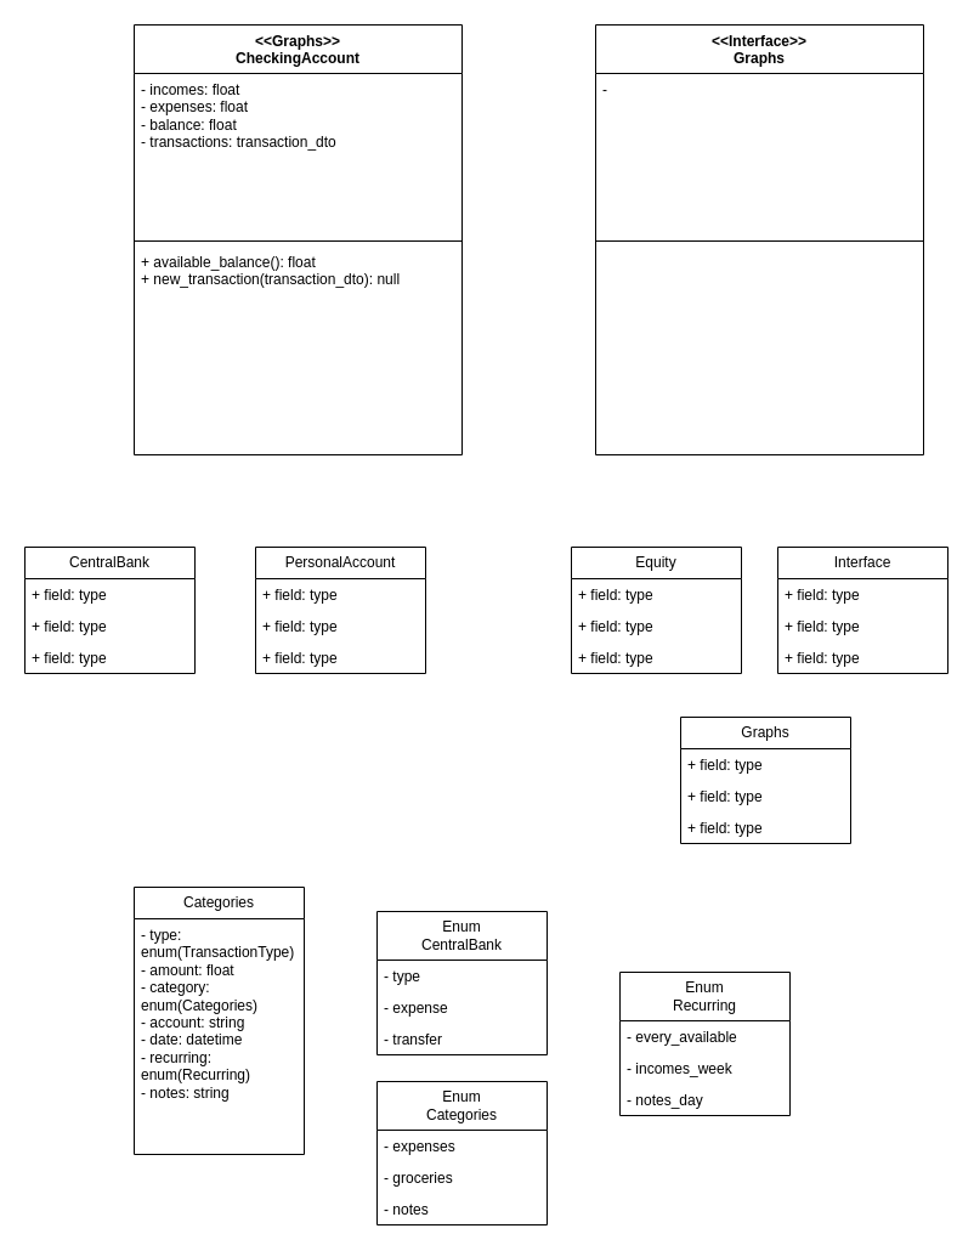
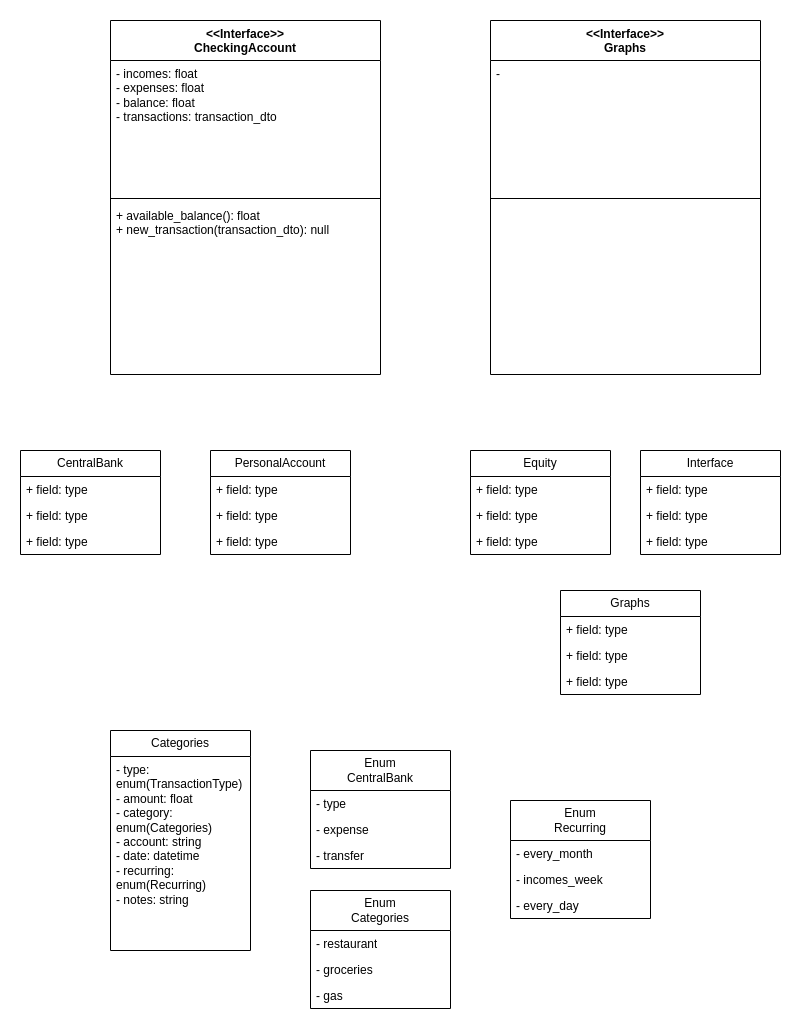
  <mxCell id="0" />
  <mxCell id="1" parent="0" />
- <mxCell id="2" value="&amp;lt;&amp;lt;Graphs&amp;gt;&amp;gt;&lt;div&gt;CheckingAccount&lt;br&gt;&lt;/div&gt;" style="swimlane;fontStyle=1;align=center;verticalAlign=top;childLayout=stackLayout;horizontal=1;startSize=40;horizontalStack=0;resizeParent=1;resizeParentMax=0;resizeLast=0;collapsible=1;marginBottom=0;whiteSpace=wrap;html=1;" parent="1" vertex="1"><mxGeometry x="110" y="20" width="270" height="354" as="geometry" /></mxCell>
+ <mxCell id="2" value="&amp;lt;&amp;lt;Interface&amp;gt;&amp;gt;&lt;div&gt;CheckingAccount&lt;br&gt;&lt;/div&gt;" style="swimlane;fontStyle=1;align=center;verticalAlign=top;childLayout=stackLayout;horizontal=1;startSize=40;horizontalStack=0;resizeParent=1;resizeParentMax=0;resizeLast=0;collapsible=1;marginBottom=0;whiteSpace=wrap;html=1;" parent="1" vertex="1"><mxGeometry x="110" y="20" width="270" height="354" as="geometry" /></mxCell>
  <mxCell id="3" value="- incomes: float&lt;div&gt;- expenses: float&lt;/div&gt;&lt;div&gt;- balance: float&lt;/div&gt;&lt;div&gt;- transactions: transaction_dto&lt;/div&gt;&lt;div&gt;&lt;br&gt;&lt;/div&gt;" style="text;strokeColor=none;fillColor=none;align=left;verticalAlign=top;spacingLeft=4;spacingRight=4;overflow=hidden;rotatable=0;points=[[0,0.5],[1,0.5]];portConstraint=eastwest;whiteSpace=wrap;html=1;" parent="2" vertex="1"><mxGeometry y="40" width="270" height="134" as="geometry" /></mxCell>
  <mxCell id="4" value="" style="line;strokeWidth=1;fillColor=none;align=left;verticalAlign=middle;spacingTop=-1;spacingLeft=3;spacingRight=3;rotatable=0;labelPosition=right;points=[];portConstraint=eastwest;strokeColor=inherit;" parent="2" vertex="1"><mxGeometry y="174" width="270" height="8" as="geometry" /></mxCell>
  <mxCell id="5" value="+ available_balance(): float&lt;div&gt;+ new_transaction(transaction_dto): null&lt;/div&gt;&lt;div&gt;&lt;br&gt;&lt;/div&gt;" style="text;strokeColor=none;fillColor=none;align=left;verticalAlign=top;spacingLeft=4;spacingRight=4;overflow=hidden;rotatable=0;points=[[0,0.5],[1,0.5]];portConstraint=eastwest;whiteSpace=wrap;html=1;" parent="2" vertex="1"><mxGeometry y="182" width="270" height="172" as="geometry" /></mxCell>
  <mxCell id="6" value="CentralBank" style="swimlane;fontStyle=0;childLayout=stackLayout;horizontal=1;startSize=26;fillColor=none;horizontalStack=0;resizeParent=1;resizeParentMax=0;resizeLast=0;collapsible=1;marginBottom=0;whiteSpace=wrap;html=1;" parent="1" vertex="1"><mxGeometry x="20" y="450" width="140" height="104" as="geometry" /></mxCell>
  <mxCell id="7" value="+ field: type" style="text;strokeColor=none;fillColor=none;align=left;verticalAlign=top;spacingLeft=4;spacingRight=4;overflow=hidden;rotatable=0;points=[[0,0.5],[1,0.5]];portConstraint=eastwest;whiteSpace=wrap;html=1;" parent="6" vertex="1"><mxGeometry y="26" width="140" height="26" as="geometry" /></mxCell>
  <mxCell id="8" value="+ field: type" style="text;strokeColor=none;fillColor=none;align=left;verticalAlign=top;spacingLeft=4;spacingRight=4;overflow=hidden;rotatable=0;points=[[0,0.5],[1,0.5]];portConstraint=eastwest;whiteSpace=wrap;html=1;" parent="6" vertex="1"><mxGeometry y="52" width="140" height="26" as="geometry" /></mxCell>
  <mxCell id="9" value="+ field: type" style="text;strokeColor=none;fillColor=none;align=left;verticalAlign=top;spacingLeft=4;spacingRight=4;overflow=hidden;rotatable=0;points=[[0,0.5],[1,0.5]];portConstraint=eastwest;whiteSpace=wrap;html=1;" parent="6" vertex="1"><mxGeometry y="78" width="140" height="26" as="geometry" /></mxCell>
  <mxCell id="10" value="PersonalAccount" style="swimlane;fontStyle=0;childLayout=stackLayout;horizontal=1;startSize=26;fillColor=none;horizontalStack=0;resizeParent=1;resizeParentMax=0;resizeLast=0;collapsible=1;marginBottom=0;whiteSpace=wrap;html=1;" parent="1" vertex="1"><mxGeometry x="210" y="450" width="140" height="104" as="geometry" /></mxCell>
  <mxCell id="11" value="+ field: type" style="text;strokeColor=none;fillColor=none;align=left;verticalAlign=top;spacingLeft=4;spacingRight=4;overflow=hidden;rotatable=0;points=[[0,0.5],[1,0.5]];portConstraint=eastwest;whiteSpace=wrap;html=1;" parent="10" vertex="1"><mxGeometry y="26" width="140" height="26" as="geometry" /></mxCell>
  <mxCell id="12" value="+ field: type" style="text;strokeColor=none;fillColor=none;align=left;verticalAlign=top;spacingLeft=4;spacingRight=4;overflow=hidden;rotatable=0;points=[[0,0.5],[1,0.5]];portConstraint=eastwest;whiteSpace=wrap;html=1;" parent="10" vertex="1"><mxGeometry y="52" width="140" height="26" as="geometry" /></mxCell>
  <mxCell id="13" value="+ field: type" style="text;strokeColor=none;fillColor=none;align=left;verticalAlign=top;spacingLeft=4;spacingRight=4;overflow=hidden;rotatable=0;points=[[0,0.5],[1,0.5]];portConstraint=eastwest;whiteSpace=wrap;html=1;" parent="10" vertex="1"><mxGeometry y="78" width="140" height="26" as="geometry" /></mxCell>
  <mxCell id="14" value="&amp;lt;&amp;lt;Interface&amp;gt;&amp;gt;&lt;div&gt;Graphs&lt;/div&gt;" style="swimlane;fontStyle=1;align=center;verticalAlign=top;childLayout=stackLayout;horizontal=1;startSize=40;horizontalStack=0;resizeParent=1;resizeParentMax=0;resizeLast=0;collapsible=1;marginBottom=0;whiteSpace=wrap;html=1;" parent="1" vertex="1"><mxGeometry x="490" y="20" width="270" height="354" as="geometry" /></mxCell>
  <mxCell id="15" value="&lt;div&gt;-&lt;/div&gt;" style="text;strokeColor=none;fillColor=none;align=left;verticalAlign=top;spacingLeft=4;spacingRight=4;overflow=hidden;rotatable=0;points=[[0,0.5],[1,0.5]];portConstraint=eastwest;whiteSpace=wrap;html=1;" parent="14" vertex="1"><mxGeometry y="40" width="270" height="134" as="geometry" /></mxCell>
  <mxCell id="16" value="" style="line;strokeWidth=1;fillColor=none;align=left;verticalAlign=middle;spacingTop=-1;spacingLeft=3;spacingRight=3;rotatable=0;labelPosition=right;points=[];portConstraint=eastwest;strokeColor=inherit;" parent="14" vertex="1"><mxGeometry y="174" width="270" height="8" as="geometry" /></mxCell>
  <mxCell id="17" value="&lt;div&gt;&lt;br&gt;&lt;/div&gt;" style="text;strokeColor=none;fillColor=none;align=left;verticalAlign=top;spacingLeft=4;spacingRight=4;overflow=hidden;rotatable=0;points=[[0,0.5],[1,0.5]];portConstraint=eastwest;whiteSpace=wrap;html=1;" parent="14" vertex="1"><mxGeometry y="182" width="270" height="172" as="geometry" /></mxCell>
  <mxCell id="18" value="Equity" style="swimlane;fontStyle=0;childLayout=stackLayout;horizontal=1;startSize=26;fillColor=none;horizontalStack=0;resizeParent=1;resizeParentMax=0;resizeLast=0;collapsible=1;marginBottom=0;whiteSpace=wrap;html=1;" parent="1" vertex="1"><mxGeometry x="470" y="450" width="140" height="104" as="geometry" /></mxCell>
  <mxCell id="19" value="+ field: type" style="text;strokeColor=none;fillColor=none;align=left;verticalAlign=top;spacingLeft=4;spacingRight=4;overflow=hidden;rotatable=0;points=[[0,0.5],[1,0.5]];portConstraint=eastwest;whiteSpace=wrap;html=1;" parent="18" vertex="1"><mxGeometry y="26" width="140" height="26" as="geometry" /></mxCell>
  <mxCell id="20" value="+ field: type" style="text;strokeColor=none;fillColor=none;align=left;verticalAlign=top;spacingLeft=4;spacingRight=4;overflow=hidden;rotatable=0;points=[[0,0.5],[1,0.5]];portConstraint=eastwest;whiteSpace=wrap;html=1;" parent="18" vertex="1"><mxGeometry y="52" width="140" height="26" as="geometry" /></mxCell>
  <mxCell id="21" value="+ field: type" style="text;strokeColor=none;fillColor=none;align=left;verticalAlign=top;spacingLeft=4;spacingRight=4;overflow=hidden;rotatable=0;points=[[0,0.5],[1,0.5]];portConstraint=eastwest;whiteSpace=wrap;html=1;" parent="18" vertex="1"><mxGeometry y="78" width="140" height="26" as="geometry" /></mxCell>
  <mxCell id="22" value="Interface" style="swimlane;fontStyle=0;childLayout=stackLayout;horizontal=1;startSize=26;fillColor=none;horizontalStack=0;resizeParent=1;resizeParentMax=0;resizeLast=0;collapsible=1;marginBottom=0;whiteSpace=wrap;html=1;" parent="1" vertex="1"><mxGeometry x="640" y="450" width="140" height="104" as="geometry" /></mxCell>
  <mxCell id="23" value="+ field: type" style="text;strokeColor=none;fillColor=none;align=left;verticalAlign=top;spacingLeft=4;spacingRight=4;overflow=hidden;rotatable=0;points=[[0,0.5],[1,0.5]];portConstraint=eastwest;whiteSpace=wrap;html=1;" parent="22" vertex="1"><mxGeometry y="26" width="140" height="26" as="geometry" /></mxCell>
  <mxCell id="24" value="+ field: type" style="text;strokeColor=none;fillColor=none;align=left;verticalAlign=top;spacingLeft=4;spacingRight=4;overflow=hidden;rotatable=0;points=[[0,0.5],[1,0.5]];portConstraint=eastwest;whiteSpace=wrap;html=1;" parent="22" vertex="1"><mxGeometry y="52" width="140" height="26" as="geometry" /></mxCell>
  <mxCell id="25" value="+ field: type" style="text;strokeColor=none;fillColor=none;align=left;verticalAlign=top;spacingLeft=4;spacingRight=4;overflow=hidden;rotatable=0;points=[[0,0.5],[1,0.5]];portConstraint=eastwest;whiteSpace=wrap;html=1;" parent="22" vertex="1"><mxGeometry y="78" width="140" height="26" as="geometry" /></mxCell>
  <mxCell id="26" value="Graphs" style="swimlane;fontStyle=0;childLayout=stackLayout;horizontal=1;startSize=26;fillColor=none;horizontalStack=0;resizeParent=1;resizeParentMax=0;resizeLast=0;collapsible=1;marginBottom=0;whiteSpace=wrap;html=1;" parent="1" vertex="1"><mxGeometry x="560" y="590" width="140" height="104" as="geometry" /></mxCell>
  <mxCell id="27" value="+ field: type" style="text;strokeColor=none;fillColor=none;align=left;verticalAlign=top;spacingLeft=4;spacingRight=4;overflow=hidden;rotatable=0;points=[[0,0.5],[1,0.5]];portConstraint=eastwest;whiteSpace=wrap;html=1;" parent="26" vertex="1"><mxGeometry y="26" width="140" height="26" as="geometry" /></mxCell>
  <mxCell id="28" value="+ field: type" style="text;strokeColor=none;fillColor=none;align=left;verticalAlign=top;spacingLeft=4;spacingRight=4;overflow=hidden;rotatable=0;points=[[0,0.5],[1,0.5]];portConstraint=eastwest;whiteSpace=wrap;html=1;" parent="26" vertex="1"><mxGeometry y="52" width="140" height="26" as="geometry" /></mxCell>
  <mxCell id="29" value="+ field: type" style="text;strokeColor=none;fillColor=none;align=left;verticalAlign=top;spacingLeft=4;spacingRight=4;overflow=hidden;rotatable=0;points=[[0,0.5],[1,0.5]];portConstraint=eastwest;whiteSpace=wrap;html=1;" parent="26" vertex="1"><mxGeometry y="78" width="140" height="26" as="geometry" /></mxCell>
  <mxCell id="30" value="Categories" style="swimlane;fontStyle=0;childLayout=stackLayout;horizontal=1;startSize=26;fillColor=none;horizontalStack=0;resizeParent=1;resizeParentMax=0;resizeLast=0;collapsible=1;marginBottom=0;whiteSpace=wrap;html=1;" parent="1" vertex="1"><mxGeometry x="110" y="730" width="140" height="220" as="geometry" /></mxCell>
  <mxCell id="31" value="&lt;div&gt;- type: enum(TransactionType)&lt;/div&gt;- amount: float&lt;div&gt;- category: enum(Categories)&lt;/div&gt;&lt;div&gt;- account: string&lt;/div&gt;&lt;div&gt;- date: datetime&lt;/div&gt;&lt;div&gt;- recurring: enum(Recurring)&lt;/div&gt;&lt;div&gt;- notes: string&lt;/div&gt;" style="text;strokeColor=none;fillColor=none;align=left;verticalAlign=top;spacingLeft=4;spacingRight=4;overflow=hidden;rotatable=0;points=[[0,0.5],[1,0.5]];portConstraint=eastwest;whiteSpace=wrap;html=1;" parent="30" vertex="1"><mxGeometry y="26" width="140" height="194" as="geometry" /></mxCell>
  <mxCell id="32" value="Enum&lt;div&gt;CentralBank&lt;/div&gt;" style="swimlane;fontStyle=0;childLayout=stackLayout;horizontal=1;startSize=40;fillColor=none;horizontalStack=0;resizeParent=1;resizeParentMax=0;resizeLast=0;collapsible=1;marginBottom=0;whiteSpace=wrap;html=1;" parent="1" vertex="1"><mxGeometry x="310" y="750" width="140" height="118" as="geometry" /></mxCell>
  <mxCell id="33" value="- type" style="text;strokeColor=none;fillColor=none;align=left;verticalAlign=top;spacingLeft=4;spacingRight=4;overflow=hidden;rotatable=0;points=[[0,0.5],[1,0.5]];portConstraint=eastwest;whiteSpace=wrap;html=1;" parent="32" vertex="1"><mxGeometry y="40" width="140" height="26" as="geometry" /></mxCell>
  <mxCell id="34" value="- expense" style="text;strokeColor=none;fillColor=none;align=left;verticalAlign=top;spacingLeft=4;spacingRight=4;overflow=hidden;rotatable=0;points=[[0,0.5],[1,0.5]];portConstraint=eastwest;whiteSpace=wrap;html=1;" parent="32" vertex="1"><mxGeometry y="66" width="140" height="26" as="geometry" /></mxCell>
  <mxCell id="35" value="- transfer" style="text;strokeColor=none;fillColor=none;align=left;verticalAlign=top;spacingLeft=4;spacingRight=4;overflow=hidden;rotatable=0;points=[[0,0.5],[1,0.5]];portConstraint=eastwest;whiteSpace=wrap;html=1;" parent="32" vertex="1"><mxGeometry y="92" width="140" height="26" as="geometry" /></mxCell>
  <mxCell id="36" value="Enum&lt;div&gt;Categories&lt;/div&gt;" style="swimlane;fontStyle=0;childLayout=stackLayout;horizontal=1;startSize=40;fillColor=none;horizontalStack=0;resizeParent=1;resizeParentMax=0;resizeLast=0;collapsible=1;marginBottom=0;whiteSpace=wrap;html=1;" parent="1" vertex="1"><mxGeometry x="310" y="890" width="140" height="118" as="geometry" /></mxCell>
- <mxCell id="37" value="- expenses" style="text;strokeColor=none;fillColor=none;align=left;verticalAlign=top;spacingLeft=4;spacingRight=4;overflow=hidden;rotatable=0;points=[[0,0.5],[1,0.5]];portConstraint=eastwest;whiteSpace=wrap;html=1;" parent="36" vertex="1"><mxGeometry y="40" width="140" height="26" as="geometry" /></mxCell>
+ <mxCell id="37" value="- restaurant" style="text;strokeColor=none;fillColor=none;align=left;verticalAlign=top;spacingLeft=4;spacingRight=4;overflow=hidden;rotatable=0;points=[[0,0.5],[1,0.5]];portConstraint=eastwest;whiteSpace=wrap;html=1;" parent="36" vertex="1"><mxGeometry y="40" width="140" height="26" as="geometry" /></mxCell>
  <mxCell id="38" value="- groceries" style="text;strokeColor=none;fillColor=none;align=left;verticalAlign=top;spacingLeft=4;spacingRight=4;overflow=hidden;rotatable=0;points=[[0,0.5],[1,0.5]];portConstraint=eastwest;whiteSpace=wrap;html=1;" parent="36" vertex="1"><mxGeometry y="66" width="140" height="26" as="geometry" /></mxCell>
- <mxCell id="39" value="- notes" style="text;strokeColor=none;fillColor=none;align=left;verticalAlign=top;spacingLeft=4;spacingRight=4;overflow=hidden;rotatable=0;points=[[0,0.5],[1,0.5]];portConstraint=eastwest;whiteSpace=wrap;html=1;" parent="36" vertex="1"><mxGeometry y="92" width="140" height="26" as="geometry" /></mxCell>
+ <mxCell id="39" value="- gas" style="text;strokeColor=none;fillColor=none;align=left;verticalAlign=top;spacingLeft=4;spacingRight=4;overflow=hidden;rotatable=0;points=[[0,0.5],[1,0.5]];portConstraint=eastwest;whiteSpace=wrap;html=1;" parent="36" vertex="1"><mxGeometry y="92" width="140" height="26" as="geometry" /></mxCell>
  <mxCell id="40" value="Enum&lt;div&gt;Recurring&lt;/div&gt;" style="swimlane;fontStyle=0;childLayout=stackLayout;horizontal=1;startSize=40;fillColor=none;horizontalStack=0;resizeParent=1;resizeParentMax=0;resizeLast=0;collapsible=1;marginBottom=0;whiteSpace=wrap;html=1;" parent="1" vertex="1"><mxGeometry x="510" y="800" width="140" height="118" as="geometry" /></mxCell>
- <mxCell id="41" value="- every_available" style="text;strokeColor=none;fillColor=none;align=left;verticalAlign=top;spacingLeft=4;spacingRight=4;overflow=hidden;rotatable=0;points=[[0,0.5],[1,0.5]];portConstraint=eastwest;whiteSpace=wrap;html=1;" parent="40" vertex="1"><mxGeometry y="40" width="140" height="26" as="geometry" /></mxCell>
+ <mxCell id="41" value="- every_month" style="text;strokeColor=none;fillColor=none;align=left;verticalAlign=top;spacingLeft=4;spacingRight=4;overflow=hidden;rotatable=0;points=[[0,0.5],[1,0.5]];portConstraint=eastwest;whiteSpace=wrap;html=1;" parent="40" vertex="1"><mxGeometry y="40" width="140" height="26" as="geometry" /></mxCell>
  <mxCell id="42" value="- incomes_week" style="text;strokeColor=none;fillColor=none;align=left;verticalAlign=top;spacingLeft=4;spacingRight=4;overflow=hidden;rotatable=0;points=[[0,0.5],[1,0.5]];portConstraint=eastwest;whiteSpace=wrap;html=1;" parent="40" vertex="1"><mxGeometry y="66" width="140" height="26" as="geometry" /></mxCell>
- <mxCell id="43" value="- notes_day" style="text;strokeColor=none;fillColor=none;align=left;verticalAlign=top;spacingLeft=4;spacingRight=4;overflow=hidden;rotatable=0;points=[[0,0.5],[1,0.5]];portConstraint=eastwest;whiteSpace=wrap;html=1;" parent="40" vertex="1"><mxGeometry y="92" width="140" height="26" as="geometry" /></mxCell>
+ <mxCell id="43" value="- every_day" style="text;strokeColor=none;fillColor=none;align=left;verticalAlign=top;spacingLeft=4;spacingRight=4;overflow=hidden;rotatable=0;points=[[0,0.5],[1,0.5]];portConstraint=eastwest;whiteSpace=wrap;html=1;" parent="40" vertex="1"><mxGeometry y="92" width="140" height="26" as="geometry" /></mxCell>
